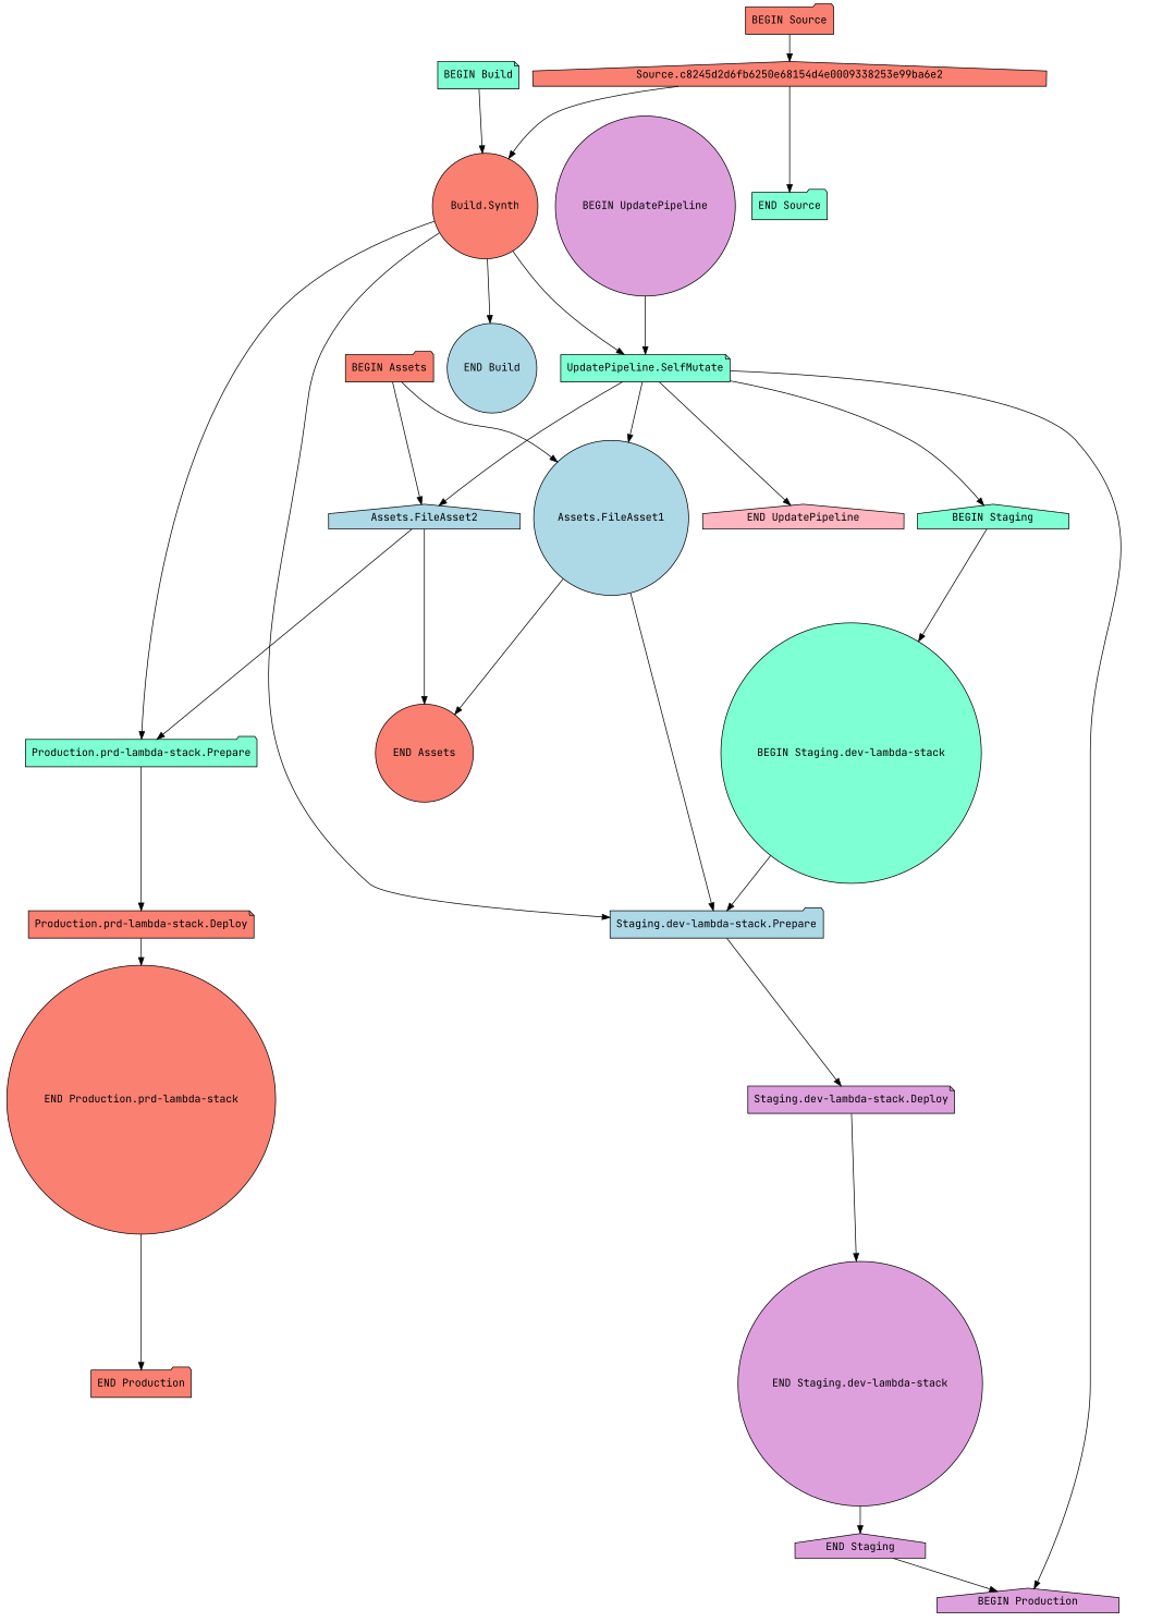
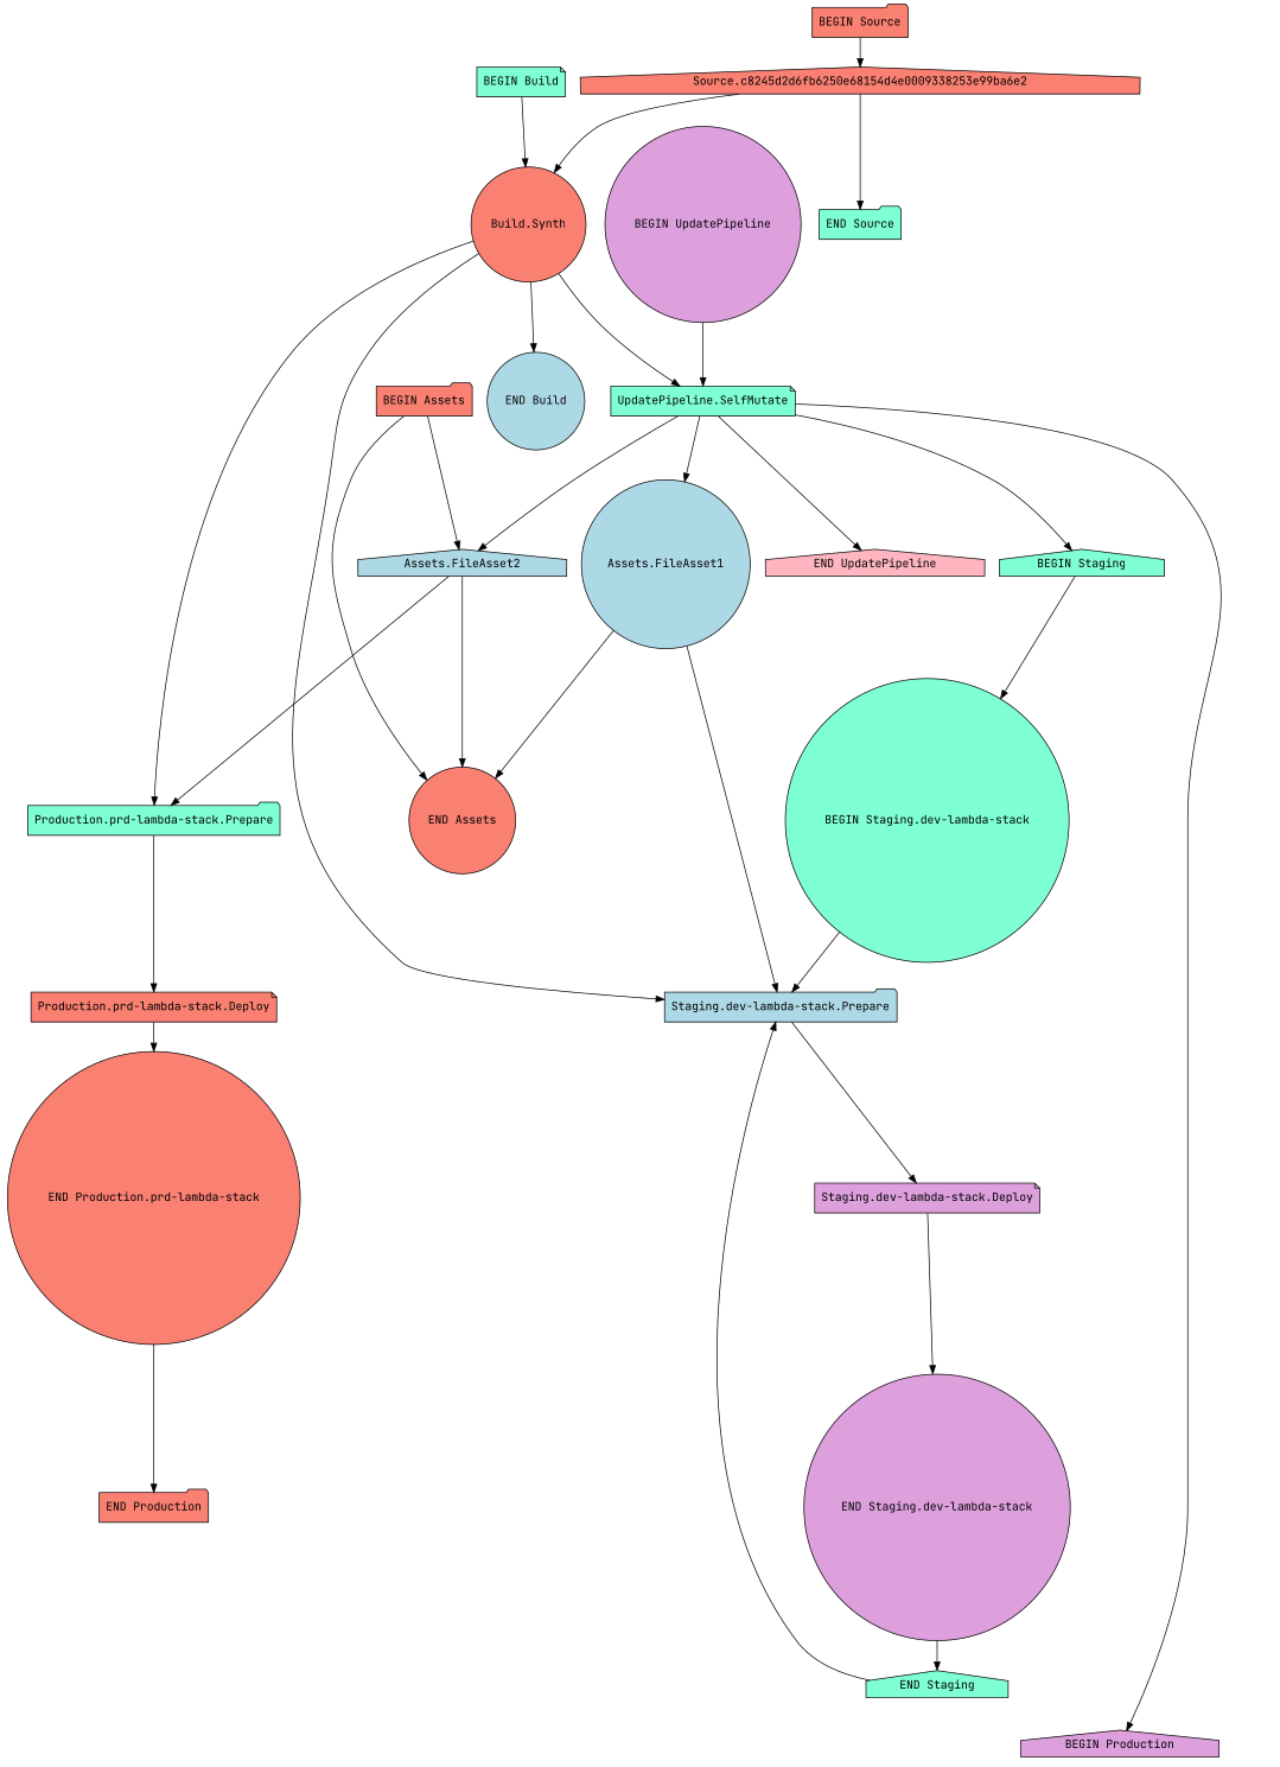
  digraph {
    fontname="JetBrains Mono"
    node [fillcolor=salmon fontname="JetBrains Mono" shape=circle style=filled]
    edge [fontname="JetBrains Mono"]
    "BEGIN Build" [fillcolor=aquamarine shape=note]
    "Build.Synth"
    "END Build" [fillcolor=lightblue]
    "UpdatePipeline.SelfMutate" [fillcolor=aquamarine shape=note]
    "Staging.dev-lambda-stack.Prepare" [fillcolor=lightblue shape=folder]
    "Production.prd-lambda-stack.Prepare" [fillcolor=aquamarine shape=folder]
    "END UpdatePipeline" [fillcolor=lightpink shape=house]
    "Assets.FileAsset1" [fillcolor=lightblue]
    "Assets.FileAsset2" [fillcolor=lightblue shape=house]
    "BEGIN Staging" [fillcolor=aquamarine shape=house]
    "BEGIN Production" [fillcolor=plum shape=house]
    "Staging.dev-lambda-stack.Deploy" [fillcolor=plum shape=note]
    "Production.prd-lambda-stack.Deploy" [shape=note]
    n14 [label="Source.c8245d2d6fb6250e68154d4e0009338253e99ba6e2" shape=house]
    "END Source" [fillcolor=aquamarine shape=folder]
    "BEGIN UpdatePipeline" [fillcolor=plum]
    "END Assets"
    "BEGIN Staging.dev-lambda-stack" [fillcolor=aquamarine]
    "BEGIN Assets" [shape=folder]
-   "END Staging" [fillcolor=plum shape=house]
+   "END Staging" [fillcolor=aquamarine shape=house]
    "END Staging.dev-lambda-stack" [fillcolor=plum]
    "END Production" [shape=folder]
    "END Production.prd-lambda-stack"
    "BEGIN Source" [shape=folder]
    "BEGIN Build" -> "Build.Synth"
    "Build.Synth" -> "END Build"
    "Build.Synth" -> "UpdatePipeline.SelfMutate"
    "Build.Synth" -> "Staging.dev-lambda-stack.Prepare"
    "Build.Synth" -> "Production.prd-lambda-stack.Prepare"
    "UpdatePipeline.SelfMutate" -> "END UpdatePipeline"
    "UpdatePipeline.SelfMutate" -> "Assets.FileAsset1"
    "UpdatePipeline.SelfMutate" -> "Assets.FileAsset2"
    "UpdatePipeline.SelfMutate" -> "BEGIN Staging"
    "UpdatePipeline.SelfMutate" -> "BEGIN Production"
    "Staging.dev-lambda-stack.Prepare" -> "Staging.dev-lambda-stack.Deploy"
    "Production.prd-lambda-stack.Prepare" -> "Production.prd-lambda-stack.Deploy"
    "Assets.FileAsset1" -> "Staging.dev-lambda-stack.Prepare"
    "Assets.FileAsset1" -> "END Assets"
    "Assets.FileAsset2" -> "Production.prd-lambda-stack.Prepare"
    "Assets.FileAsset2" -> "END Assets"
    "BEGIN Staging" -> "BEGIN Staging.dev-lambda-stack"
    "Staging.dev-lambda-stack.Deploy" -> "END Staging.dev-lambda-stack"
    "Production.prd-lambda-stack.Deploy" -> "END Production.prd-lambda-stack"
    n14 -> "Build.Synth"
    n14 -> "END Source"
    "BEGIN UpdatePipeline" -> "UpdatePipeline.SelfMutate"
    "BEGIN Staging.dev-lambda-stack" -> "Staging.dev-lambda-stack.Prepare"
-   "BEGIN Assets" -> "Assets.FileAsset1"
+   "BEGIN Assets" -> "END Assets"
    "BEGIN Assets" -> "Assets.FileAsset2"
-   "END Staging" -> "BEGIN Production"
+   "END Staging" -> "Staging.dev-lambda-stack.Prepare"
    "END Staging.dev-lambda-stack" -> "END Staging"
    "END Production.prd-lambda-stack" -> "END Production"
    "BEGIN Source" -> n14
  }
